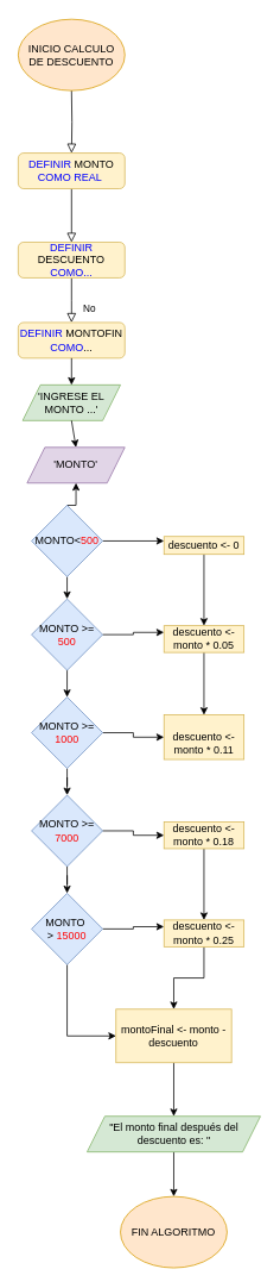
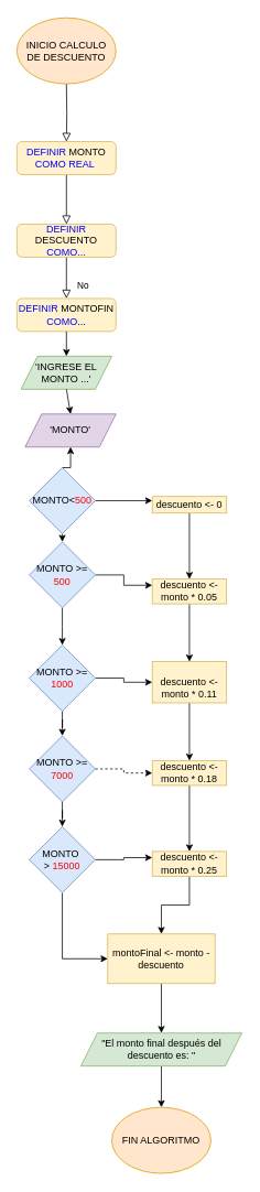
  <mxCell id="0" />
  <mxCell id="1" parent="0" />
  <mxCell id="2" value="" style="rounded=0;html=1;jettySize=auto;orthogonalLoop=1;fontSize=11;endArrow=block;endFill=0;endSize=8;strokeWidth=1;shadow=0;labelBackgroundColor=none;edgeStyle=orthogonalEdgeStyle;entryX=0.5;entryY=0;entryDx=0;entryDy=0;" parent="1" target="4" edge="1"><mxGeometry relative="1" as="geometry"><mxPoint x="80" y="100" as="sourcePoint" /><mxPoint x="80" y="150" as="targetPoint" /></mxGeometry></mxCell>
  <mxCell id="3" value="" style="rounded=0;html=1;jettySize=auto;orthogonalLoop=1;fontSize=11;endArrow=block;endFill=0;endSize=8;strokeWidth=1;shadow=0;labelBackgroundColor=none;edgeStyle=orthogonalEdgeStyle;exitX=0.5;exitY=1;exitDx=0;exitDy=0;" parent="1" source="4" edge="1"><mxGeometry y="20" relative="1" as="geometry"><mxPoint as="offset" /><mxPoint x="80" y="230" as="sourcePoint" /><mxPoint x="80" y="270" as="targetPoint" /></mxGeometry></mxCell>
  <mxCell id="4" value="&lt;font color=&quot;#0000ff&quot;&gt;DEFINIR&lt;/font&gt; MONTO &lt;font color=&quot;#0000ff&quot;&gt;COMO REAL&amp;nbsp;&lt;/font&gt;" style="rounded=1;whiteSpace=wrap;html=1;fontSize=12;glass=0;strokeWidth=1;shadow=0;fillColor=#fff2cc;strokeColor=#d6b656;" parent="1" vertex="1"><mxGeometry x="20" y="170" width="120" height="40" as="geometry" /></mxCell>
  <mxCell id="5" value="No" style="rounded=0;html=1;jettySize=auto;orthogonalLoop=1;fontSize=11;endArrow=block;endFill=0;endSize=8;strokeWidth=1;shadow=0;labelBackgroundColor=none;edgeStyle=orthogonalEdgeStyle;exitX=0.5;exitY=1;exitDx=0;exitDy=0;" parent="1" source="7" edge="1"><mxGeometry x="0.333" y="20" relative="1" as="geometry"><mxPoint as="offset" /><mxPoint x="80" y="350" as="sourcePoint" /><mxPoint x="80" y="360" as="targetPoint" /><Array as="points" /></mxGeometry></mxCell>
  <mxCell id="6" value="&lt;font color=&quot;#0000ff&quot;&gt;DEFINIR&lt;/font&gt; MONTOFIN &lt;font color=&quot;#0000ff&quot;&gt;COMO&lt;/font&gt;..." style="rounded=1;whiteSpace=wrap;html=1;fontSize=12;glass=0;strokeWidth=1;shadow=0;fillColor=#fff2cc;strokeColor=#d6b656;" parent="1" vertex="1"><mxGeometry x="20" y="360" width="120" height="40" as="geometry" /></mxCell>
  <mxCell id="7" value="&lt;font color=&quot;#0000ff&quot;&gt;DEFINIR&lt;/font&gt; DESCUENTO &lt;font color=&quot;#0000ff&quot;&gt;COMO...&lt;/font&gt;" style="rounded=1;whiteSpace=wrap;html=1;fontSize=12;glass=0;strokeWidth=1;shadow=0;fillColor=#fff2cc;strokeColor=#d6b656;" parent="1" vertex="1"><mxGeometry x="20" y="270" width="120" height="40" as="geometry" /></mxCell>
  <mxCell id="8" value="'INGRESE EL MONTO ...'" style="shape=parallelogram;perimeter=parallelogramPerimeter;whiteSpace=wrap;html=1;fixedSize=1;fillColor=#d5e8d4;strokeColor=#82b366;" vertex="1" parent="1"><mxGeometry x="25" y="430" width="110" height="40" as="geometry" /></mxCell>
  <mxCell id="9" value="" style="endArrow=classic;html=1;rounded=0;fontColor=#0000FF;exitX=0.5;exitY=1;exitDx=0;exitDy=0;entryX=0.5;entryY=0;entryDx=0;entryDy=0;" edge="1" parent="1" source="6" target="8"><mxGeometry width="50" height="50" relative="1" as="geometry"><mxPoint x="260" y="390" as="sourcePoint" /><mxPoint x="310" y="340" as="targetPoint" /></mxGeometry></mxCell>
  <mxCell id="10" value="'MONTO'" style="shape=parallelogram;perimeter=parallelogramPerimeter;whiteSpace=wrap;html=1;fixedSize=1;fillColor=#e1d5e7;strokeColor=#9673a6;" vertex="1" parent="1"><mxGeometry x="30" y="500" width="110" height="40" as="geometry" /></mxCell>
  <mxCell id="11" value="" style="endArrow=classic;html=1;rounded=0;fontColor=#0000FF;exitX=0.5;exitY=1;exitDx=0;exitDy=0;entryX=0.5;entryY=0;entryDx=0;entryDy=0;" edge="1" parent="1" source="8" target="10"><mxGeometry width="50" height="50" relative="1" as="geometry"><mxPoint x="90" y="410" as="sourcePoint" /><mxPoint x="200" y="480" as="targetPoint" /></mxGeometry></mxCell>
  <mxCell id="12" style="edgeStyle=orthogonalEdgeStyle;rounded=0;orthogonalLoop=1;jettySize=auto;html=1;exitX=0.5;exitY=0;exitDx=0;exitDy=0;entryX=0.5;entryY=1;entryDx=0;entryDy=0;fontColor=#FF0000;" edge="1" parent="1" source="15" target="10"><mxGeometry relative="1" as="geometry" /></mxCell>
  <mxCell id="13" style="edgeStyle=orthogonalEdgeStyle;rounded=0;orthogonalLoop=1;jettySize=auto;html=1;exitX=0.5;exitY=1;exitDx=0;exitDy=0;entryX=0.5;entryY=0;entryDx=0;entryDy=0;fontColor=#FF0000;" edge="1" parent="1" source="15" target="18"><mxGeometry relative="1" as="geometry" /></mxCell>
  <mxCell id="14" style="edgeStyle=orthogonalEdgeStyle;rounded=0;orthogonalLoop=1;jettySize=auto;html=1;exitX=1;exitY=0.5;exitDx=0;exitDy=0;entryX=0;entryY=0.25;entryDx=0;entryDy=0;fontColor=#FF0000;" edge="1" parent="1" source="15" target="29"><mxGeometry relative="1" as="geometry" /></mxCell>
  <mxCell id="15" value="&lt;font color=&quot;#000000&quot;&gt;MONTO&lt;/font&gt;&amp;lt;&lt;font color=&quot;#ff0000&quot;&gt;500&lt;/font&gt;" style="rhombus;whiteSpace=wrap;html=1;fillColor=#dae8fc;strokeColor=#6c8ebf;" vertex="1" parent="1"><mxGeometry x="35" y="565" width="80" height="80" as="geometry" /></mxCell>
  <mxCell id="16" style="edgeStyle=orthogonalEdgeStyle;rounded=0;orthogonalLoop=1;jettySize=auto;html=1;exitX=0.5;exitY=1;exitDx=0;exitDy=0;fontColor=#FF0000;" edge="1" parent="1" source="18"><mxGeometry relative="1" as="geometry"><mxPoint x="75" y="780" as="targetPoint" /></mxGeometry></mxCell>
  <mxCell id="17" style="edgeStyle=orthogonalEdgeStyle;rounded=0;orthogonalLoop=1;jettySize=auto;html=1;exitX=1;exitY=0.5;exitDx=0;exitDy=0;entryX=0;entryY=0.25;entryDx=0;entryDy=0;fontColor=#FF0000;" edge="1" parent="1" source="18" target="31"><mxGeometry relative="1" as="geometry" /></mxCell>
- <mxCell id="18" value="&lt;font color=&quot;#000000&quot;&gt;MONTO &amp;gt;= &lt;/font&gt;&lt;font color=&quot;#ff0000&quot;&gt;500&lt;/font&gt;" style="rhombus;whiteSpace=wrap;html=1;fillColor=#dae8fc;strokeColor=#6c8ebf;" vertex="1" parent="1"><mxGeometry x="35" y="670" width="80" height="80" as="geometry" /></mxCell>
+ <mxCell id="18" value="&lt;font color=&quot;#000000&quot;&gt;MONTO &amp;gt;= &lt;/font&gt;&lt;font color=&quot;#ff0000&quot;&gt;500&lt;/font&gt;" style="rhombus;whiteSpace=wrap;html=1;fillColor=#dae8fc;strokeColor=#6c8ebf;" vertex="1" parent="1"><mxGeometry x="35" y="655" width="80" height="80" as="geometry" /></mxCell>
  <mxCell id="19" value="" style="edgeStyle=orthogonalEdgeStyle;rounded=0;orthogonalLoop=1;jettySize=auto;html=1;fontColor=#FF0000;" edge="1" parent="1" source="21" target="24"><mxGeometry relative="1" as="geometry" /></mxCell>
  <mxCell id="20" style="edgeStyle=orthogonalEdgeStyle;rounded=0;orthogonalLoop=1;jettySize=auto;html=1;exitX=1;exitY=0.5;exitDx=0;exitDy=0;fontColor=#FF0000;" edge="1" parent="1" source="21" target="33"><mxGeometry relative="1" as="geometry" /></mxCell>
  <mxCell id="21" value="&lt;font color=&quot;#000000&quot;&gt;MONTO&amp;nbsp;&amp;gt;= &lt;/font&gt;&lt;font color=&quot;#ff0000&quot;&gt;1000&lt;/font&gt;" style="rhombus;whiteSpace=wrap;html=1;fillColor=#dae8fc;strokeColor=#6c8ebf;" vertex="1" parent="1"><mxGeometry x="35" y="780" width="80" height="80" as="geometry" /></mxCell>
  <mxCell id="22" value="" style="edgeStyle=orthogonalEdgeStyle;rounded=0;orthogonalLoop=1;jettySize=auto;html=1;fontColor=#FF0000;" edge="1" parent="1" source="24" target="27"><mxGeometry relative="1" as="geometry" /></mxCell>
- <mxCell id="23" style="edgeStyle=orthogonalEdgeStyle;rounded=0;orthogonalLoop=1;jettySize=auto;html=1;exitX=1;exitY=0.5;exitDx=0;exitDy=0;fontColor=#FF0000;" edge="1" parent="1" source="24" target="35"><mxGeometry relative="1" as="geometry" /></mxCell>
+ <mxCell id="23" style="edgeStyle=orthogonalEdgeStyle;rounded=0;orthogonalLoop=1;jettySize=auto;html=1;exitX=1;exitY=0.5;exitDx=0;exitDy=0;fontColor=#FF0000;dashed=1;" edge="1" parent="1" source="24" target="35"><mxGeometry relative="1" as="geometry" /></mxCell>
  <mxCell id="24" value="&lt;font color=&quot;#000000&quot;&gt;MONTO&amp;nbsp;&amp;gt;= &lt;/font&gt;&lt;font color=&quot;#ff0000&quot;&gt;7000&lt;/font&gt;" style="rhombus;whiteSpace=wrap;html=1;fillColor=#dae8fc;strokeColor=#6c8ebf;" vertex="1" parent="1"><mxGeometry x="35" y="890" width="80" height="80" as="geometry" /></mxCell>
  <mxCell id="25" style="edgeStyle=orthogonalEdgeStyle;rounded=0;orthogonalLoop=1;jettySize=auto;html=1;exitX=1;exitY=0.5;exitDx=0;exitDy=0;entryX=0;entryY=0.25;entryDx=0;entryDy=0;fontColor=#FF0000;" edge="1" parent="1" source="27" target="37"><mxGeometry relative="1" as="geometry" /></mxCell>
  <mxCell id="26" style="edgeStyle=orthogonalEdgeStyle;rounded=0;orthogonalLoop=1;jettySize=auto;html=1;exitX=0.5;exitY=1;exitDx=0;exitDy=0;entryX=0;entryY=0.5;entryDx=0;entryDy=0;fontColor=#FF0000;" edge="1" parent="1" source="27" target="39"><mxGeometry relative="1" as="geometry" /></mxCell>
  <mxCell id="27" value="&lt;font color=&quot;#000000&quot;&gt;MONTO&amp;nbsp;&lt;br&gt;&amp;gt;&amp;nbsp;&lt;/font&gt;&lt;font color=&quot;#ff0000&quot;&gt;15000&lt;/font&gt;" style="rhombus;whiteSpace=wrap;html=1;fillColor=#dae8fc;strokeColor=#6c8ebf;" vertex="1" parent="1"><mxGeometry x="35" y="1000" width="80" height="80" as="geometry" /></mxCell>
  <mxCell id="28" style="edgeStyle=orthogonalEdgeStyle;rounded=0;orthogonalLoop=1;jettySize=auto;html=1;exitX=0.5;exitY=1;exitDx=0;exitDy=0;entryX=0.5;entryY=0;entryDx=0;entryDy=0;fontColor=#FF0000;" edge="1" parent="1" source="29" target="31"><mxGeometry relative="1" as="geometry" /></mxCell>
  <mxCell id="29" value="descuento &lt;- 0" style="rounded=0;whiteSpace=wrap;html=1;fillColor=#fff2cc;strokeColor=#d6b656;" vertex="1" parent="1"><mxGeometry x="184" y="600" width="90" height="20" as="geometry" /></mxCell>
  <mxCell id="30" style="edgeStyle=orthogonalEdgeStyle;rounded=0;orthogonalLoop=1;jettySize=auto;html=1;exitX=0.5;exitY=1;exitDx=0;exitDy=0;entryX=0.5;entryY=0;entryDx=0;entryDy=0;fontColor=#FF0000;" edge="1" parent="1" source="31" target="33"><mxGeometry relative="1" as="geometry" /></mxCell>
  <mxCell id="31" value="descuento &amp;lt;- monto * 0.05" style="rounded=0;whiteSpace=wrap;html=1;fillColor=#fff2cc;strokeColor=#d6b656;" vertex="1" parent="1"><mxGeometry x="184" y="700" width="90" height="30" as="geometry" /></mxCell>
+ <mxCell id="32" style="edgeStyle=orthogonalEdgeStyle;rounded=0;orthogonalLoop=1;jettySize=auto;html=1;exitX=0.5;exitY=1;exitDx=0;exitDy=0;entryX=0.5;entryY=0;entryDx=0;entryDy=0;fontColor=#FF0000;" edge="1" parent="1" source="33" target="35"><mxGeometry relative="1" as="geometry" /></mxCell>
  <mxCell id="33" value="&amp;nbsp; &amp;nbsp; &amp;nbsp; &amp;nbsp; &amp;nbsp; &amp;nbsp; &amp;nbsp; &amp;nbsp; descuento &amp;lt;- monto * 0.11" style="rounded=0;whiteSpace=wrap;html=1;fillColor=#fff2cc;strokeColor=#d6b656;" vertex="1" parent="1"><mxGeometry x="184" y="800" width="90" height="50" as="geometry" /></mxCell>
  <mxCell id="34" style="edgeStyle=orthogonalEdgeStyle;rounded=0;orthogonalLoop=1;jettySize=auto;html=1;entryX=0.5;entryY=0;entryDx=0;entryDy=0;fontColor=#FF0000;" edge="1" parent="1" source="35" target="37"><mxGeometry relative="1" as="geometry" /></mxCell>
  <mxCell id="35" value="descuento &lt;- monto * 0.18" style="rounded=0;whiteSpace=wrap;html=1;fillColor=#fff2cc;strokeColor=#d6b656;" vertex="1" parent="1"><mxGeometry x="184" y="920" width="90" height="30" as="geometry" /></mxCell>
  <mxCell id="36" style="edgeStyle=orthogonalEdgeStyle;rounded=0;orthogonalLoop=1;jettySize=auto;html=1;exitX=0.5;exitY=1;exitDx=0;exitDy=0;entryX=0.5;entryY=0;entryDx=0;entryDy=0;fontColor=#FF0000;" edge="1" parent="1" source="37" target="39"><mxGeometry relative="1" as="geometry" /></mxCell>
  <mxCell id="37" value="descuento &lt;- monto * 0.25" style="rounded=0;whiteSpace=wrap;html=1;fillColor=#fff2cc;strokeColor=#d6b656;" vertex="1" parent="1"><mxGeometry x="184" y="1030" width="90" height="30" as="geometry" /></mxCell>
  <mxCell id="38" style="edgeStyle=orthogonalEdgeStyle;rounded=0;orthogonalLoop=1;jettySize=auto;html=1;exitX=0.5;exitY=1;exitDx=0;exitDy=0;entryX=0.5;entryY=0;entryDx=0;entryDy=0;fontColor=#FF0000;" edge="1" parent="1" source="39" target="41"><mxGeometry relative="1" as="geometry" /></mxCell>
  <mxCell id="39" value="montoFinal &lt;- monto - descuento" style="rounded=0;whiteSpace=wrap;html=1;fillColor=#fff2cc;strokeColor=#d6b656;" vertex="1" parent="1"><mxGeometry x="130" y="1130" width="130" height="60" as="geometry" /></mxCell>
  <mxCell id="40" style="edgeStyle=orthogonalEdgeStyle;rounded=0;orthogonalLoop=1;jettySize=auto;html=1;exitX=0.5;exitY=1;exitDx=0;exitDy=0;entryX=0.5;entryY=0;entryDx=0;entryDy=0;fontColor=#FF0000;" edge="1" parent="1" source="41" target="42"><mxGeometry relative="1" as="geometry" /></mxCell>
  <mxCell id="41" value="&quot;El monto final después del descuento es: &quot;" style="shape=parallelogram;perimeter=parallelogramPerimeter;whiteSpace=wrap;html=1;fixedSize=1;fillColor=#d5e8d4;strokeColor=#82b366;" vertex="1" parent="1"><mxGeometry x="97.5" y="1250" width="195" height="40" as="geometry" /></mxCell>
  <mxCell id="42" value="FIN ALGORITMO" style="ellipse;whiteSpace=wrap;html=1;fillColor=#ffe6cc;strokeColor=#d79b00;" vertex="1" parent="1"><mxGeometry x="135" y="1340" width="120" height="80" as="geometry" /></mxCell>
  <mxCell id="43" value="INICIO CALCULO&lt;br&gt;DE DESCUENTO" style="ellipse;whiteSpace=wrap;html=1;fillColor=#ffe6cc;strokeColor=#d79b00;" vertex="1" parent="1"><mxGeometry x="20" y="20" width="120" height="80" as="geometry" /></mxCell>
